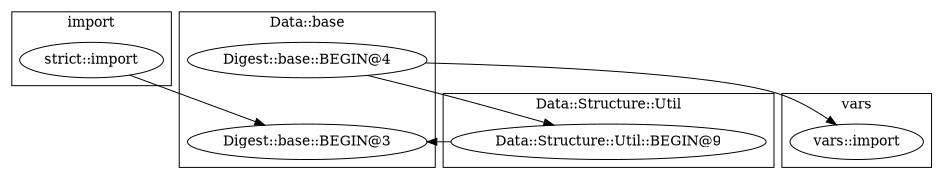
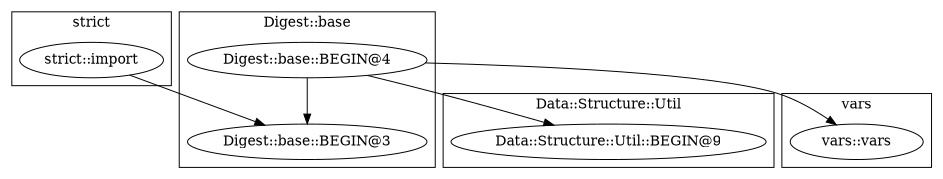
  digraph {
    "Data::Structure::Util::BEGIN@9"
    "Digest::base::BEGIN@3"
    "Digest::base::BEGIN@4"
-   "vars::import"
+   "vars::import" [label="vars::vars"]
    "strict::import"
    subgraph cluster_1 {
      label="Data::Structure::Util"
      "Data::Structure::Util::BEGIN@9"
    }
    subgraph cluster_2 {
-     label="Data::base"
+     label="Digest::base"
      "Digest::base::BEGIN@3"
      "Digest::base::BEGIN@4"
    }
    subgraph cluster_3 {
      label=vars
      "vars::import"
    }
    subgraph cluster_4 {
-     label=import
+     label="strict"
      "strict::import"
    }
-   "Data::Structure::Util::BEGIN@9" -> "Digest::base::BEGIN@3"
+   "Digest::base::BEGIN@4" -> "Digest::base::BEGIN@3"
    "Digest::base::BEGIN@4" -> "Data::Structure::Util::BEGIN@9"
    "Digest::base::BEGIN@4" -> "vars::import"
    "strict::import" -> "Digest::base::BEGIN@3"
  }
